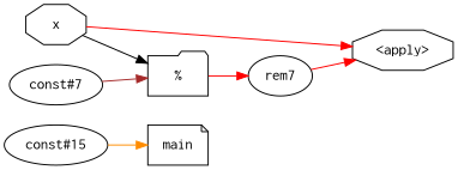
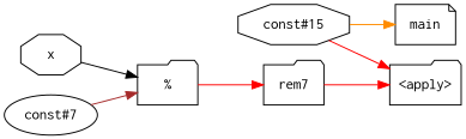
  digraph {
    rankdir=LR
    node [fontname=Courier shape=folder]
    edge [color=red]
    n1 [label=main shape=note]
-   n2 [label=rem7 shape=ellipse]
-   n3 [label="<apply>" shape=octagon]
-   n4 [label="const#15" shape=ellipse]
+   n2 [label=rem7]
+   n3 [label="<apply>"]
+   n4 [label="const#15" shape=octagon]
    n5 [label=x shape=octagon]
    n6 [label="%"]
    n7 [label="const#7" shape=ellipse]
    n2 -> n3
    n4 -> n1 [color=darkorange]
-   n5 -> n3
+   n4 -> n3
    n5 -> n6 [color=black]
    n6 -> n2
    n7 -> n6 [color=brown]
  }
